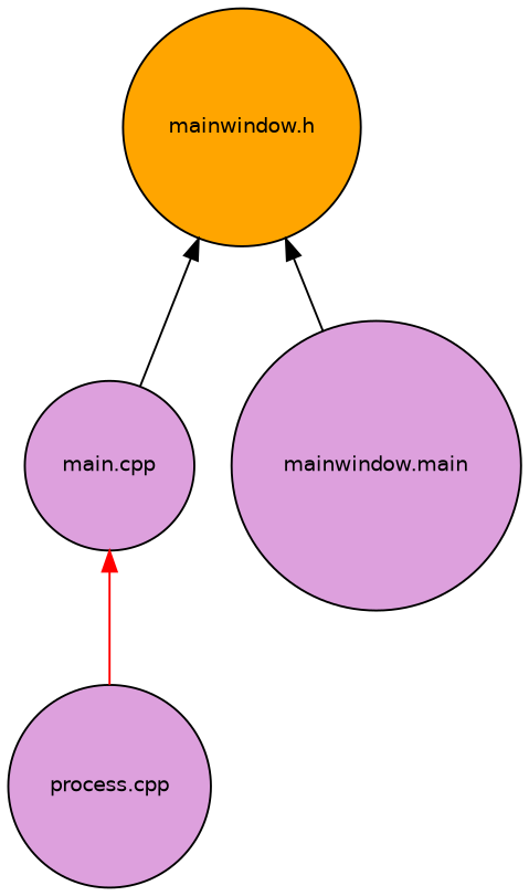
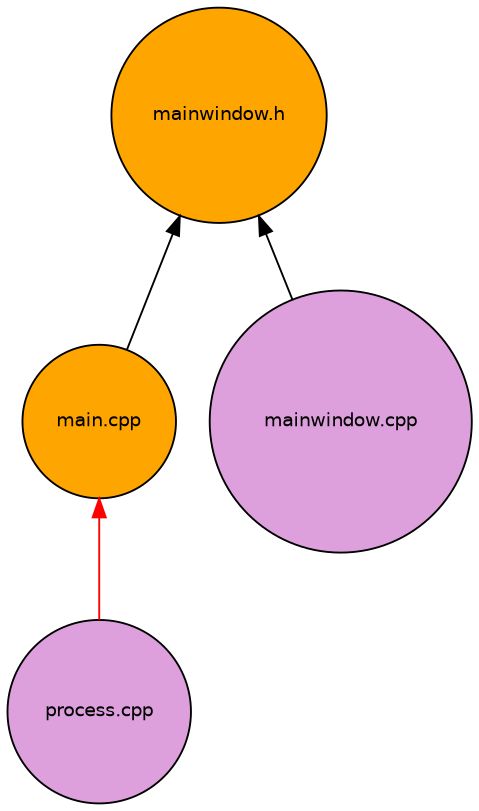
  digraph {
    node [color=black fillcolor=orange fontname=Helvetica fontsize=10 shape=circle style=filled]
    edge [color=black dir=back fontname=Helvetica fontsize=10 labelfontname=Helvetica labelfontsize=10 style=solid]
    n1 [fontcolor=black height=0.2 label="mainwindow.h" width=0.4]
-   n2 [fillcolor=plum height=0.2 label="main.cpp" width=0.4]
-   n3 [fillcolor=plum height=0.2 label="mainwindow.main" width=0.4]
+   n2 [height=0.2 label="main.cpp" width=0.4]
+   n3 [fillcolor=plum height=0.2 label="mainwindow.cpp" width=0.4]
    n4 [fillcolor=plum height=0.2 label="process.cpp" width=0.4]
    n1 -> n2
    n1 -> n3
    n2 -> n4 [color=red]
  }
